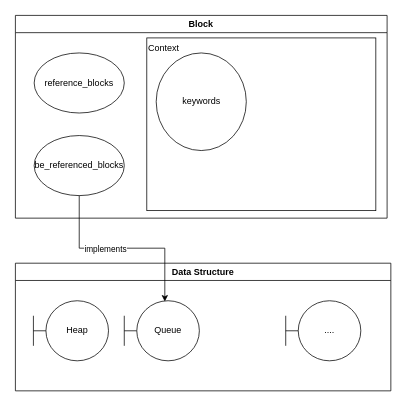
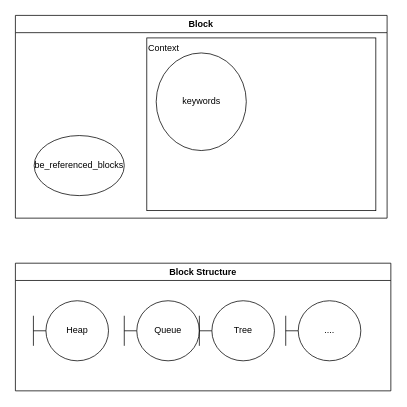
  <mxCell id="0" />
  <mxCell id="1" parent="0" />
  <mxCell id="2" value="Block" style="swimlane;" vertex="1" parent="1"><mxGeometry x="20" y="20" width="495" height="270" as="geometry" /></mxCell>
- <mxCell id="3" value="reference_blocks" style="ellipse;whiteSpace=wrap;html=1;" vertex="1" parent="2"><mxGeometry x="25" y="50" width="120" height="80" as="geometry" /></mxCell>
  <mxCell id="4" value="be_referenced_blocks" style="ellipse;whiteSpace=wrap;html=1;" vertex="1" parent="2"><mxGeometry x="25" y="160" width="120" height="80" as="geometry" /></mxCell>
  <mxCell id="5" value="Context" style="rounded=0;whiteSpace=wrap;html=1;align=left;verticalAlign=top;" vertex="1" parent="2"><mxGeometry x="175" y="30" width="305" height="230" as="geometry" /></mxCell>
  <mxCell id="6" value="keywords" style="ellipse;whiteSpace=wrap;html=1;" vertex="1" parent="2"><mxGeometry x="187.5" y="50" width="120" height="130" as="geometry" /></mxCell>
- <mxCell id="7" value="Data Structure" style="swimlane;" vertex="1" parent="1"><mxGeometry x="20" y="350" width="500" height="170" as="geometry" /></mxCell>
+ <mxCell id="7" value="Block Structure" style="swimlane;" vertex="1" parent="1"><mxGeometry x="20" y="350" width="500" height="170" as="geometry" /></mxCell>
  <mxCell id="8" value="Heap" style="shape=umlBoundary;whiteSpace=wrap;html=1;" vertex="1" parent="7"><mxGeometry x="24" y="50" width="100" height="80" as="geometry" /></mxCell>
  <mxCell id="9" value="Queue" style="shape=umlBoundary;whiteSpace=wrap;html=1;" vertex="1" parent="7"><mxGeometry x="145" y="50" width="100" height="80" as="geometry" /></mxCell>
+ <mxCell id="10" value="Tree" style="shape=umlBoundary;whiteSpace=wrap;html=1;" vertex="1" parent="7"><mxGeometry x="245" y="50" width="100" height="80" as="geometry" /></mxCell>
  <mxCell id="11" value="...." style="shape=umlBoundary;whiteSpace=wrap;html=1;" vertex="1" parent="7"><mxGeometry x="360" y="50" width="100" height="80" as="geometry" /></mxCell>
- <mxCell id="12" style="edgeStyle=orthogonalEdgeStyle;rounded=0;orthogonalLoop=1;jettySize=auto;html=1;entryX=0.54;entryY=0.013;entryDx=0;entryDy=0;entryPerimeter=0;" edge="1" parent="1" source="4" target="9"><mxGeometry relative="1" as="geometry" /></mxCell>
- <mxCell id="13" value="implements" style="edgeLabel;html=1;align=center;verticalAlign=middle;resizable=0;points=[];" vertex="1" connectable="0" parent="12"><mxGeometry x="-0.184" y="-1" relative="1" as="geometry"><mxPoint as="offset" /></mxGeometry></mxCell>
